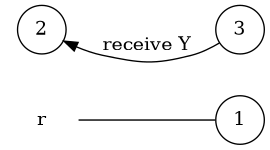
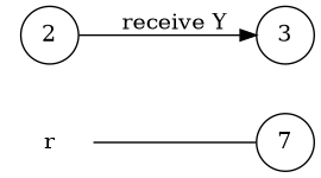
  digraph {
    rankdir=LR
    node [shape=circle]
    n1 [label=r shape=plaintext]
-   n2 [label=1]
+   n2 [label=7]
    n3 [label=2]
    n4 [label=3]
    n1 -> n2 [arrowhead=none]
-   n4 -> n3 [label="receive Y"]
+   n3 -> n4 [label="receive Y"]
  }
